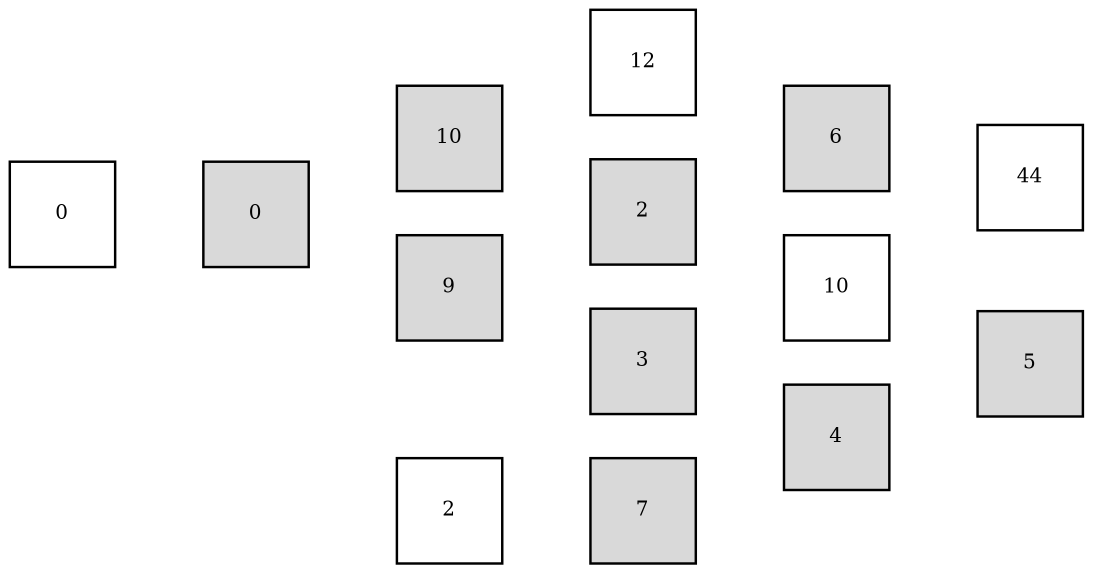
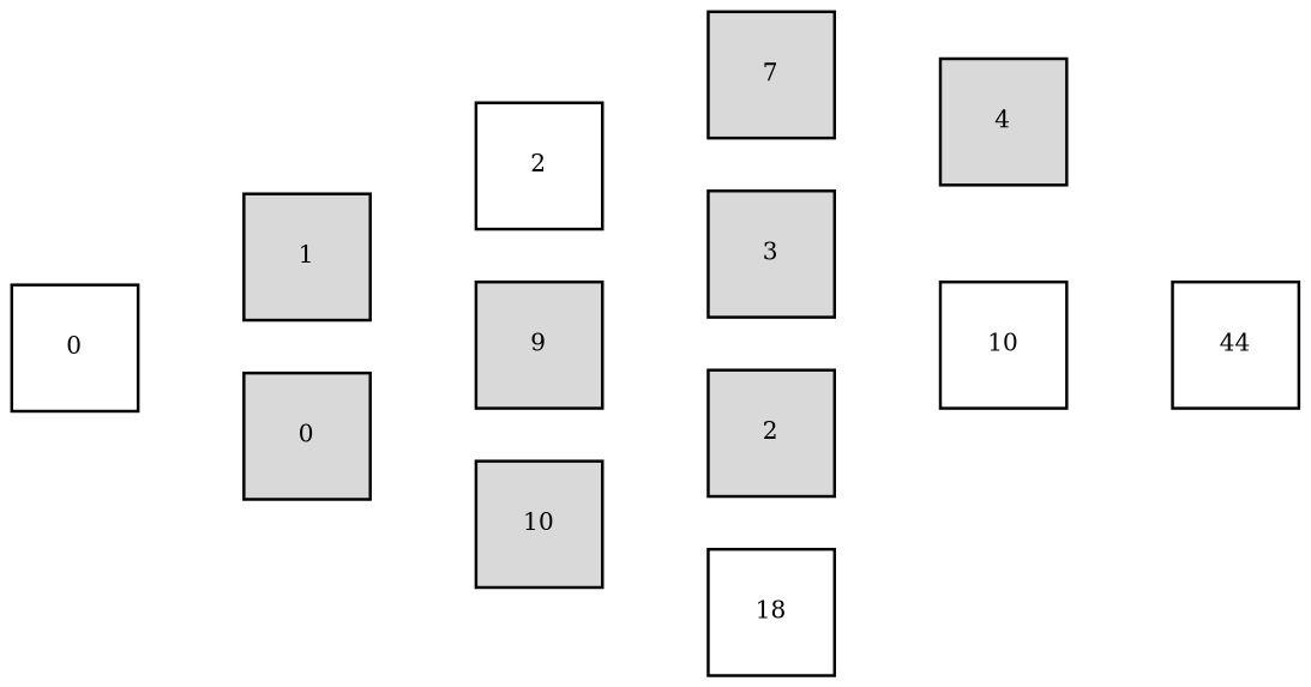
  digraph {
    rank=same
    rankdir=LR
    splines=ortho
    node [fillcolor="#d9d9d9" fixedsize=true fontsize=8 shape=square style=filled]
    edge [constraint=true style=invis]
    0 [fillcolor="#ffffff" width=0.6]
+   n2 [label=1 width=0.6]
    n3 [label=0 width=0.6]
    2 [fillcolor="#ffffff" width=0.6]
    n5 [label=9 width=0.6]
    n6 [label=10 width=0.6]
    n7 [label=7 width=0.6]
    n8 [label=3 width=0.6]
    n9 [label=2 width=0.6]
    n10 [label=4 width=0.6]
    10 [fillcolor="#ffffff" width=0.6]
-   n12 [label=5 width=0.6]
-   12 [fillcolor="#ffffff" width=0.6]
-   n14 [label=6 width=0.6]
+   12 [fillcolor="#ffffff" width=0.6 label=18]
    n15 [fillcolor="#ffffff" label=44 width=0.6]
+   0 -> n2
    0 -> n3
+   n2 -> 2
+   n2 -> n5
    n3 -> n5
    n3 -> n6
    2 -> n7
    2 -> n8
    n5 -> n8
    n5 -> n9
    n6 -> n9
    n6 -> 12
    n7 -> n10
    n8 -> n10
    n8 -> 10
    n9 -> 10
-   n9 -> n14
-   n10 -> n12
-   10 -> n12
    10 -> n15
-   12 -> n14
-   n14 -> n15
  }
